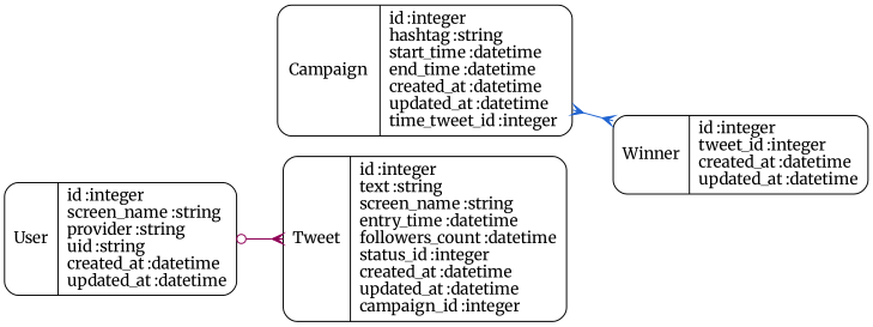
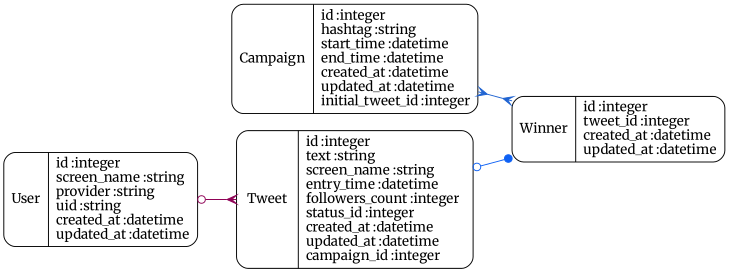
  digraph {
    fontname=Merriweather
    rankdir=LR
    splines=true
    node [fontname=Merriweather shape=Mrecord]
    edge [arrowhead=crow arrowtail=odot dir=both fontname=Merriweather]
-   n1 [label="{Campaign|id :integer\lhashtag :string\lstart_time :datetime\lend_time :datetime\lcreated_at :datetime\lupdated_at :datetime\ltime_tweet_id :integer\l}"]
+   n1 [label="{Campaign|id :integer\lhashtag :string\lstart_time :datetime\lend_time :datetime\lcreated_at :datetime\lupdated_at :datetime\linitial_tweet_id :integer\l}"]
    n2 [label="{Winner|id :integer\ltweet_id :integer\lcreated_at :datetime\lupdated_at :datetime\l}"]
-   n3 [label="{Tweet|id :integer\ltext :string\lscreen_name :string\lentry_time :datetime\lfollowers_count :datetime\lstatus_id :integer\lcreated_at :datetime\lupdated_at :datetime\lcampaign_id :integer\l}"]
+   n3 [label="{Tweet|id :integer\ltext :string\lscreen_name :string\lentry_time :datetime\lfollowers_count :integer\lstatus_id :integer\lcreated_at :datetime\lupdated_at :datetime\lcampaign_id :integer\l}"]
    n4 [label="{User|id :integer\lscreen_name :string\lprovider :string\luid :string\lcreated_at :datetime\lupdated_at :datetime\l}"]
    n1 -> n2 [arrowtail=crow color="#1F63D1"]
+   n3 -> n2 [arrowhead=dot color="#0E61F4"]
    n4 -> n3 [color="#8F0256"]
  }
